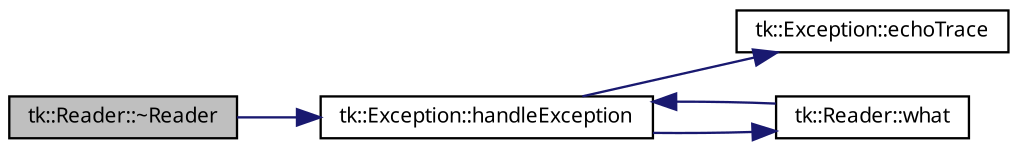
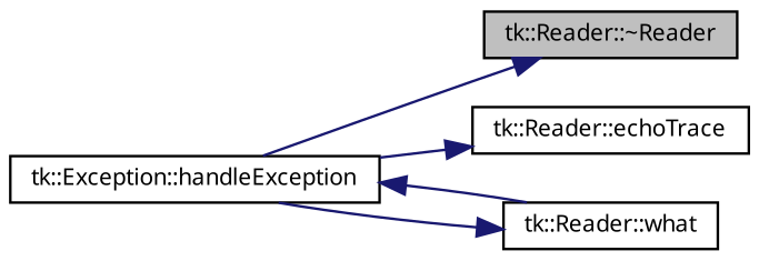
  digraph {
    rankdir=LR
    node [color=black fontname="sans-serif" fontsize=9 shape=record]
    edge [color=midnightblue fontname="sans-serif" fontsize=9 labelfontname="sans-serif" labelfontsize=9 style=solid]
    n1 [fillcolor=grey75 fontcolor=black height=0.2 label="tk::Reader::~Reader" style=filled width=0.4]
    n2 [height=0.2 label="tk::Exception::handleException" width=0.4]
-   n3 [height=0.2 label="tk::Exception::echoTrace" width=0.4]
+   n3 [height=0.2 label="tk::Reader::echoTrace" width=0.4]
    n4 [height=0.2 label="tk::Reader::what" width=0.4]
-   n1 -> n2
+   n2 -> n1
    n2 -> n3
    n2 -> n4
    n4 -> n2
  }
